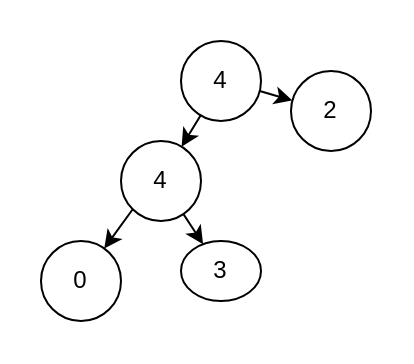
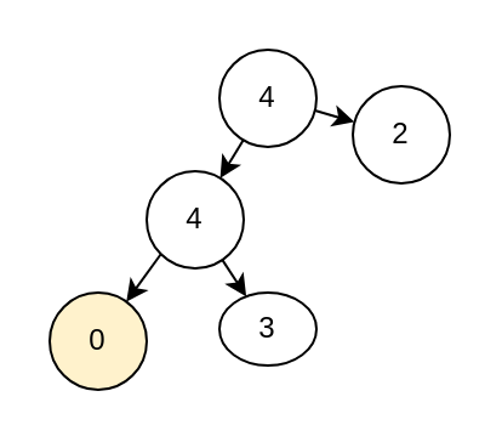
  <mxCell id="0" />
  <mxCell id="1" parent="0" />
  <mxCell id="2" style="edgeStyle=none;html=1;" edge="1" parent="1" source="4" target="7"><mxGeometry relative="1" as="geometry" /></mxCell>
  <mxCell id="3" style="edgeStyle=none;html=1;" edge="1" parent="1" source="4" target="8"><mxGeometry relative="1" as="geometry" /></mxCell>
  <mxCell id="4" value="4" style="ellipse;whiteSpace=wrap;html=1;aspect=fixed;" vertex="1" parent="1"><mxGeometry x="90" y="20" width="40" height="40" as="geometry" /></mxCell>
  <mxCell id="5" style="edgeStyle=none;html=1;exitX=0;exitY=1;exitDx=0;exitDy=0;" edge="1" parent="1" source="7" target="9"><mxGeometry relative="1" as="geometry" /></mxCell>
  <mxCell id="6" style="edgeStyle=none;html=1;" edge="1" parent="1" source="7" target="10"><mxGeometry relative="1" as="geometry" /></mxCell>
  <mxCell id="7" value="4" style="ellipse;whiteSpace=wrap;html=1;aspect=fixed;" vertex="1" parent="1"><mxGeometry x="60" y="70" width="40" height="40" as="geometry" /></mxCell>
  <mxCell id="8" value="2" style="ellipse;whiteSpace=wrap;html=1;aspect=fixed;" vertex="1" parent="1"><mxGeometry x="145" y="35" width="40" height="40" as="geometry" /></mxCell>
- <mxCell id="9" value="0" style="ellipse;whiteSpace=wrap;html=1;aspect=fixed;" vertex="1" parent="1"><mxGeometry x="20" y="120" width="40" height="40" as="geometry" /></mxCell>
+ <mxCell id="9" value="0" style="ellipse;whiteSpace=wrap;html=1;aspect=fixed;fillColor=#fff2cc;" vertex="1" parent="1"><mxGeometry x="20" y="120" width="40" height="40" as="geometry" /></mxCell>
  <mxCell id="10" value="3" style="ellipse;whiteSpace=wrap;html=1;aspect=fixed;" vertex="1" parent="1"><mxGeometry x="90" y="120" width="40" height="30" as="geometry" /></mxCell>
